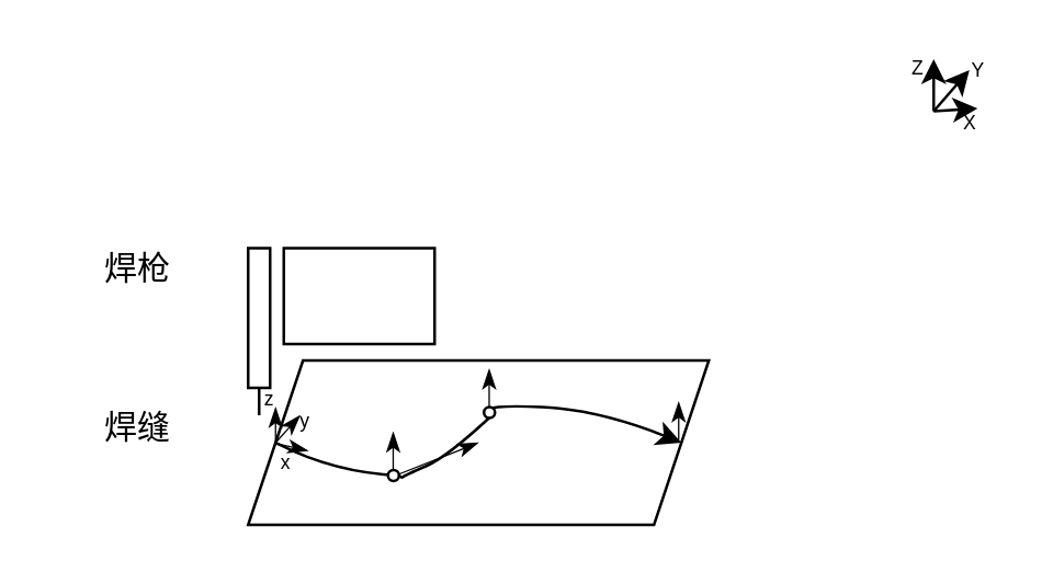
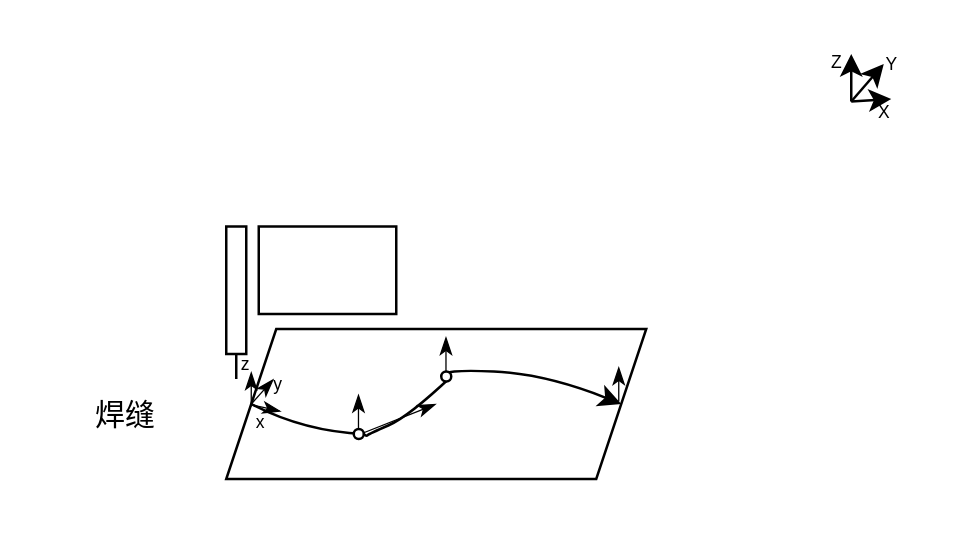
  <mxCell id="0" />
  <mxCell id="1" parent="0" />
  <mxCell id="2" value="" style="shape=parallelogram;perimeter=parallelogramPerimeter;whiteSpace=wrap;html=1;fixedSize=1;" vertex="1" parent="1"><mxGeometry x="90" y="131" width="168" height="60" as="geometry" /></mxCell>
  <mxCell id="3" value="" style="rounded=0;whiteSpace=wrap;html=1;" vertex="1" parent="1"><mxGeometry x="90" y="90" width="8" height="51" as="geometry" /></mxCell>
  <mxCell id="4" value="" style="rounded=0;whiteSpace=wrap;html=1;" vertex="1" parent="1"><mxGeometry x="103" y="90" width="55" height="35" as="geometry" /></mxCell>
- <mxCell id="5" value="焊枪" style="text;html=1;strokeColor=none;fillColor=none;align=center;verticalAlign=middle;whiteSpace=wrap;rounded=0;" vertex="1" parent="1"><mxGeometry x="20" y="83" width="60" height="30" as="geometry" /></mxCell>
  <mxCell id="6" value="" style="endArrow=none;html=1;rounded=0;entryX=0.5;entryY=1;entryDx=0;entryDy=0;" edge="1" parent="1" target="3"><mxGeometry width="50" height="50" relative="1" as="geometry"><mxPoint x="94" y="151" as="sourcePoint" /><mxPoint x="93" y="144" as="targetPoint" /></mxGeometry></mxCell>
  <mxCell id="7" value="" style="curved=1;endArrow=classic;html=1;rounded=0;exitX=0;exitY=0.5;exitDx=0;exitDy=0;entryX=1;entryY=0.5;entryDx=0;entryDy=0;" edge="1" parent="1" source="19" target="2"><mxGeometry width="50" height="50" relative="1" as="geometry"><mxPoint x="124" y="185" as="sourcePoint" /><mxPoint x="174" y="135" as="targetPoint" /><Array as="points"><mxPoint x="176" y="147" /><mxPoint x="218" y="149" /></Array></mxGeometry></mxCell>
- <mxCell id="8" value="焊缝" style="text;html=1;strokeColor=none;fillColor=none;align=center;verticalAlign=middle;whiteSpace=wrap;rounded=0;" vertex="1" parent="1"><mxGeometry x="20" y="141" width="60" height="30" as="geometry" /></mxCell>
+ <mxCell id="8" value="焊缝" style="text;html=1;strokeColor=none;fillColor=none;align=center;verticalAlign=middle;whiteSpace=wrap;rounded=0;" vertex="1" parent="1"><mxGeometry x="20" y="151" width="60" height="30" as="geometry" /></mxCell>
  <mxCell id="9" value="" style="group;rotation=0;" vertex="1" connectable="0" parent="1"><mxGeometry x="329" y="20" width="33" height="26" as="geometry" /></mxCell>
  <mxCell id="10" value="" style="endArrow=classic;html=1;rounded=0;" edge="1" parent="9"><mxGeometry width="50" height="50" relative="1" as="geometry"><mxPoint x="11" y="20" as="sourcePoint" /><mxPoint x="11" y="1" as="targetPoint" /></mxGeometry></mxCell>
  <mxCell id="11" value="" style="endArrow=classic;html=1;rounded=0;" edge="1" parent="9"><mxGeometry width="50" height="50" relative="1" as="geometry"><mxPoint x="11" y="20" as="sourcePoint" /><mxPoint x="27" y="19" as="targetPoint" /></mxGeometry></mxCell>
  <mxCell id="12" value="" style="endArrow=classic;html=1;rounded=0;" edge="1" parent="9"><mxGeometry width="50" height="50" relative="1" as="geometry"><mxPoint x="11" y="20" as="sourcePoint" /><mxPoint x="24" y="5" as="targetPoint" /></mxGeometry></mxCell>
  <mxCell id="13" value="&lt;font style=&quot;font-size: 7px;&quot;&gt;Z&lt;/font&gt;" style="text;html=1;strokeColor=none;fillColor=none;align=center;verticalAlign=middle;whiteSpace=wrap;rounded=0;rotation=0;" vertex="1" parent="9"><mxGeometry width="11" height="6.19" as="geometry" /></mxCell>
  <mxCell id="14" value="&lt;span style=&quot;font-size: 7px;&quot;&gt;X&lt;/span&gt;" style="text;html=1;strokeColor=none;fillColor=none;align=center;verticalAlign=middle;whiteSpace=wrap;rounded=0;rotation=0;" vertex="1" parent="9"><mxGeometry x="19" y="20" width="11" height="6.19" as="geometry" /></mxCell>
  <mxCell id="15" value="&lt;font style=&quot;font-size: 7px;&quot;&gt;Y&lt;/font&gt;" style="text;html=1;strokeColor=none;fillColor=none;align=center;verticalAlign=middle;whiteSpace=wrap;rounded=0;rotation=0;" vertex="1" parent="9"><mxGeometry x="22" y="1" width="11" height="6.19" as="geometry" /></mxCell>
  <mxCell id="16" value="" style="curved=1;endArrow=none;html=1;rounded=0;exitX=0;exitY=0.5;exitDx=0;exitDy=0;entryX=1;entryY=0.5;entryDx=0;entryDy=0;endFill=0;" edge="1" parent="1" source="2" target="17"><mxGeometry width="50" height="50" relative="1" as="geometry"><mxPoint x="100" y="161" as="sourcePoint" /><mxPoint x="248" y="161" as="targetPoint" /><Array as="points"><mxPoint x="121" y="172" /></Array></mxGeometry></mxCell>
  <mxCell id="17" value="" style="ellipse;whiteSpace=wrap;html=1;aspect=fixed;" vertex="1" parent="1"><mxGeometry x="141" y="171" width="4" height="4" as="geometry" /></mxCell>
  <mxCell id="18" value="" style="curved=1;endArrow=none;html=1;rounded=0;exitX=1;exitY=0.5;exitDx=0;exitDy=0;entryX=1;entryY=0.5;entryDx=0;entryDy=0;startArrow=none;startFill=0;endFill=0;" edge="1" parent="1" source="17" target="19"><mxGeometry width="50" height="50" relative="1" as="geometry"><mxPoint x="141" y="173" as="sourcePoint" /><mxPoint x="248" y="161" as="targetPoint" /><Array as="points"><mxPoint x="146" y="174" /><mxPoint x="147" y="173" /><mxPoint x="163" y="166" /></Array></mxGeometry></mxCell>
  <mxCell id="19" value="" style="ellipse;whiteSpace=wrap;html=1;aspect=fixed;" vertex="1" parent="1"><mxGeometry x="176" y="148" width="4" height="4" as="geometry" /></mxCell>
  <mxCell id="20" value="" style="endArrow=classicThin;html=1;rounded=0;strokeWidth=0.522;endFill=1;" edge="1" parent="1"><mxGeometry width="50" height="50" relative="1" as="geometry"><mxPoint x="100" y="162" as="sourcePoint" /><mxPoint x="100" y="148" as="targetPoint" /></mxGeometry></mxCell>
  <mxCell id="21" value="" style="endArrow=classicThin;html=1;rounded=0;strokeWidth=0.522;endFill=1;" edge="1" parent="1"><mxGeometry width="50" height="50" relative="1" as="geometry"><mxPoint x="142.89" y="171" as="sourcePoint" /><mxPoint x="142.89" y="157" as="targetPoint" /></mxGeometry></mxCell>
  <mxCell id="22" value="" style="endArrow=classicThin;html=1;rounded=0;strokeWidth=0.522;endFill=1;" edge="1" parent="1"><mxGeometry width="50" height="50" relative="1" as="geometry"><mxPoint x="177.89" y="148" as="sourcePoint" /><mxPoint x="177.89" y="134" as="targetPoint" /></mxGeometry></mxCell>
  <mxCell id="23" value="" style="endArrow=classicThin;html=1;rounded=0;strokeWidth=0.522;endFill=1;" edge="1" parent="1"><mxGeometry width="50" height="50" relative="1" as="geometry"><mxPoint x="247" y="160" as="sourcePoint" /><mxPoint x="247" y="146" as="targetPoint" /></mxGeometry></mxCell>
  <mxCell id="24" value="" style="endArrow=classicThin;html=1;rounded=0;strokeWidth=0.522;endFill=1;" edge="1" parent="1"><mxGeometry width="50" height="50" relative="1" as="geometry"><mxPoint x="101" y="161.5" as="sourcePoint" /><mxPoint x="112" y="164" as="targetPoint" /></mxGeometry></mxCell>
  <mxCell id="25" value="" style="endArrow=classicThin;html=1;rounded=0;strokeWidth=0.522;endFill=1;" edge="1" parent="1"><mxGeometry width="50" height="50" relative="1" as="geometry"><mxPoint x="100" y="161" as="sourcePoint" /><mxPoint x="109" y="151" as="targetPoint" /></mxGeometry></mxCell>
  <mxCell id="26" value="&lt;span style=&quot;font-size: 7px;&quot;&gt;x&lt;/span&gt;" style="text;html=1;strokeColor=none;fillColor=none;align=center;verticalAlign=middle;whiteSpace=wrap;rounded=0;" vertex="1" parent="1"><mxGeometry x="96" y="163" width="16" height="8" as="geometry" /></mxCell>
  <mxCell id="27" value="&lt;span style=&quot;font-size: 7px;&quot;&gt;y&lt;/span&gt;" style="text;html=1;strokeColor=none;fillColor=none;align=center;verticalAlign=middle;whiteSpace=wrap;rounded=0;" vertex="1" parent="1"><mxGeometry x="103" y="148" width="16" height="8" as="geometry" /></mxCell>
  <mxCell id="28" value="&lt;span style=&quot;font-size: 7px;&quot;&gt;z&lt;/span&gt;" style="text;html=1;strokeColor=none;fillColor=none;align=center;verticalAlign=middle;whiteSpace=wrap;rounded=0;" vertex="1" parent="1"><mxGeometry x="90" y="140" width="16" height="8" as="geometry" /></mxCell>
  <mxCell id="29" value="" style="endArrow=classicThin;html=1;rounded=0;strokeWidth=0.522;endFill=1;" edge="1" parent="1" target="2"><mxGeometry width="50" height="50" relative="1" as="geometry"><mxPoint x="145" y="172.5" as="sourcePoint" /><mxPoint x="153" y="170" as="targetPoint" /></mxGeometry></mxCell>
